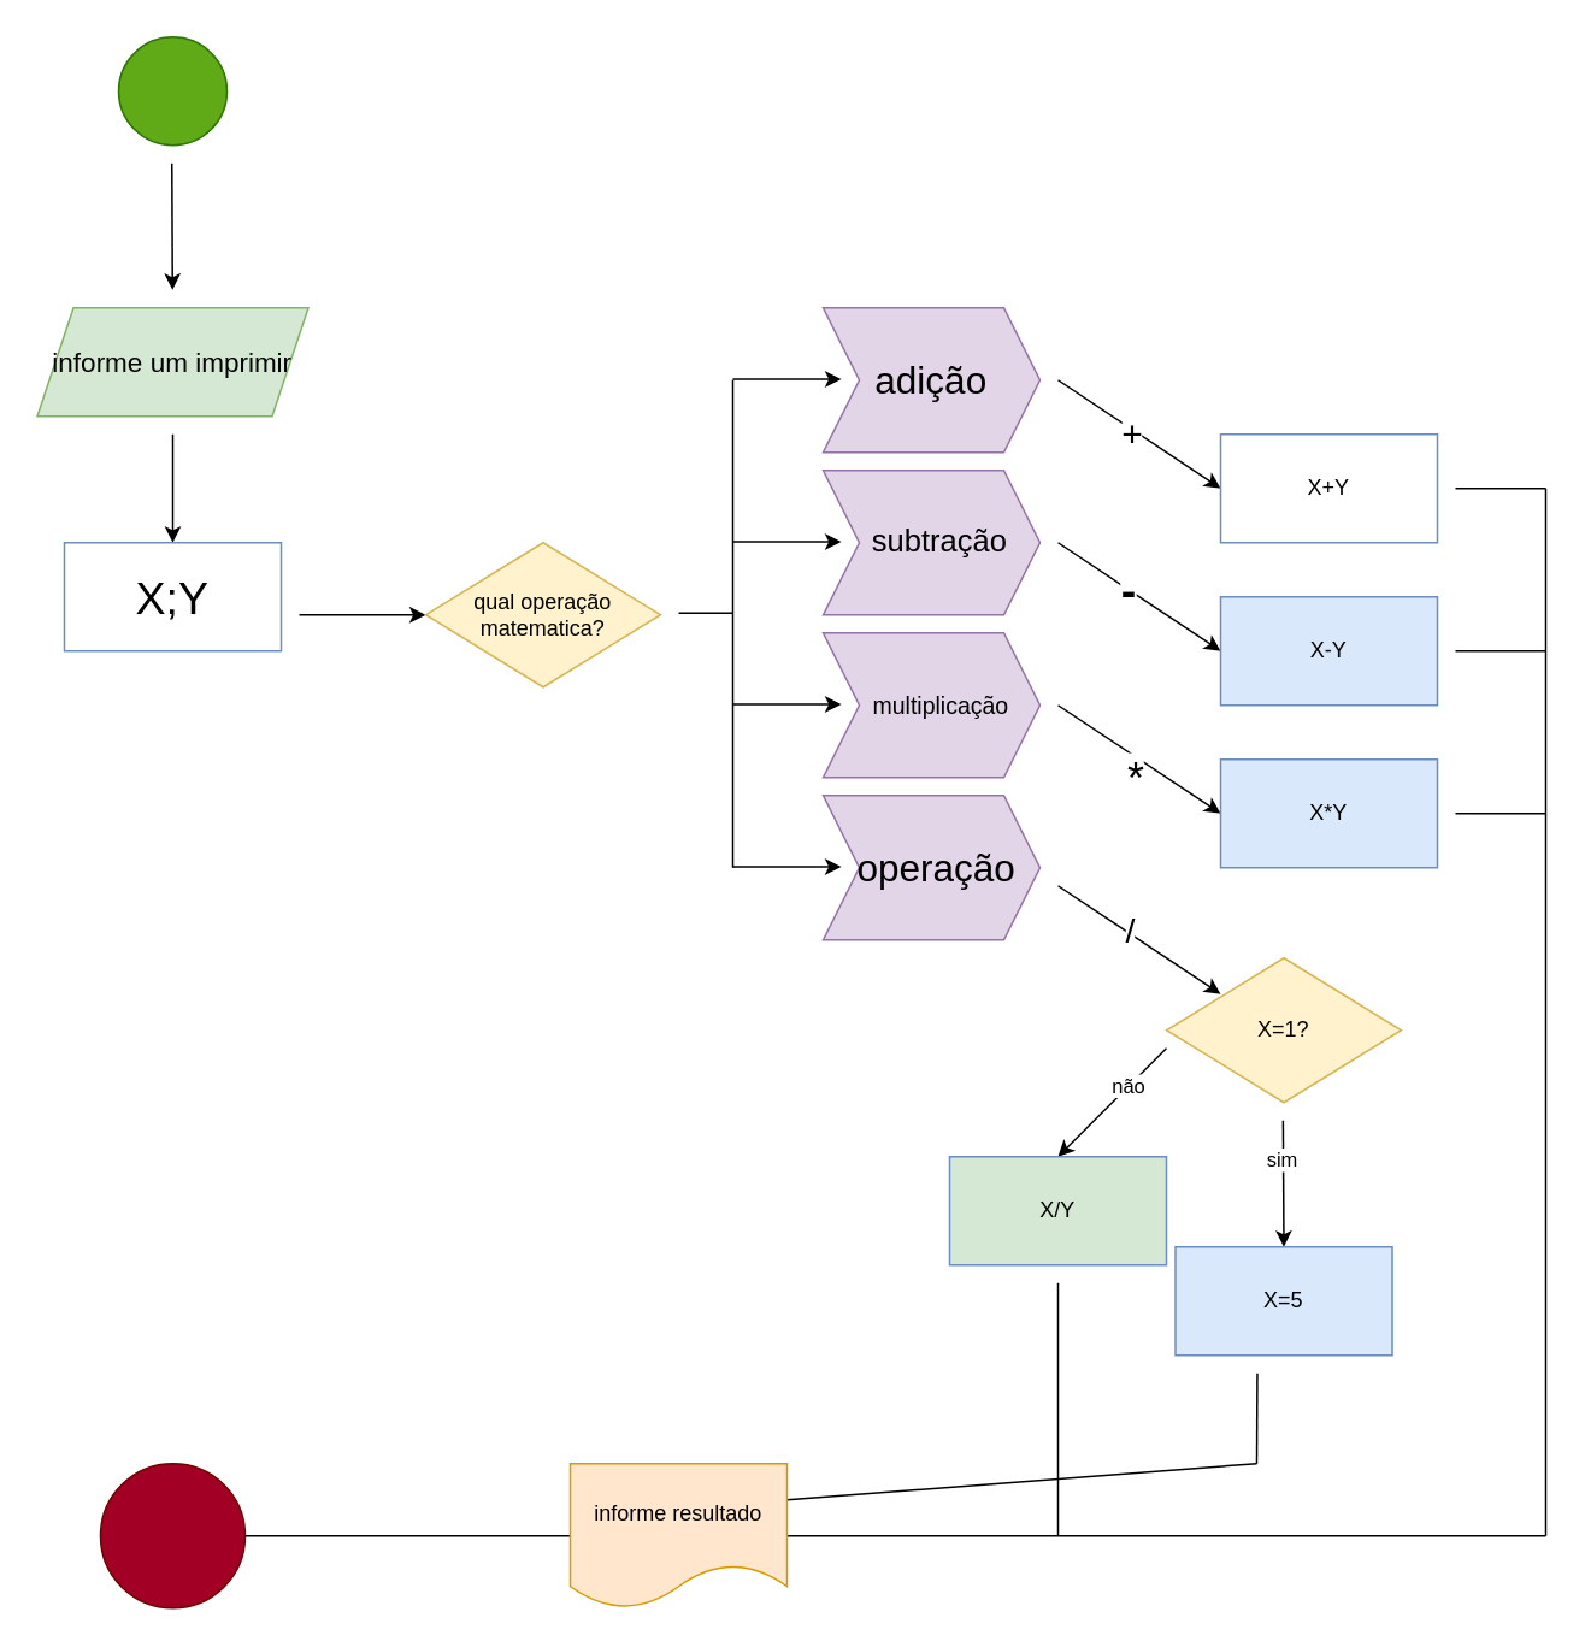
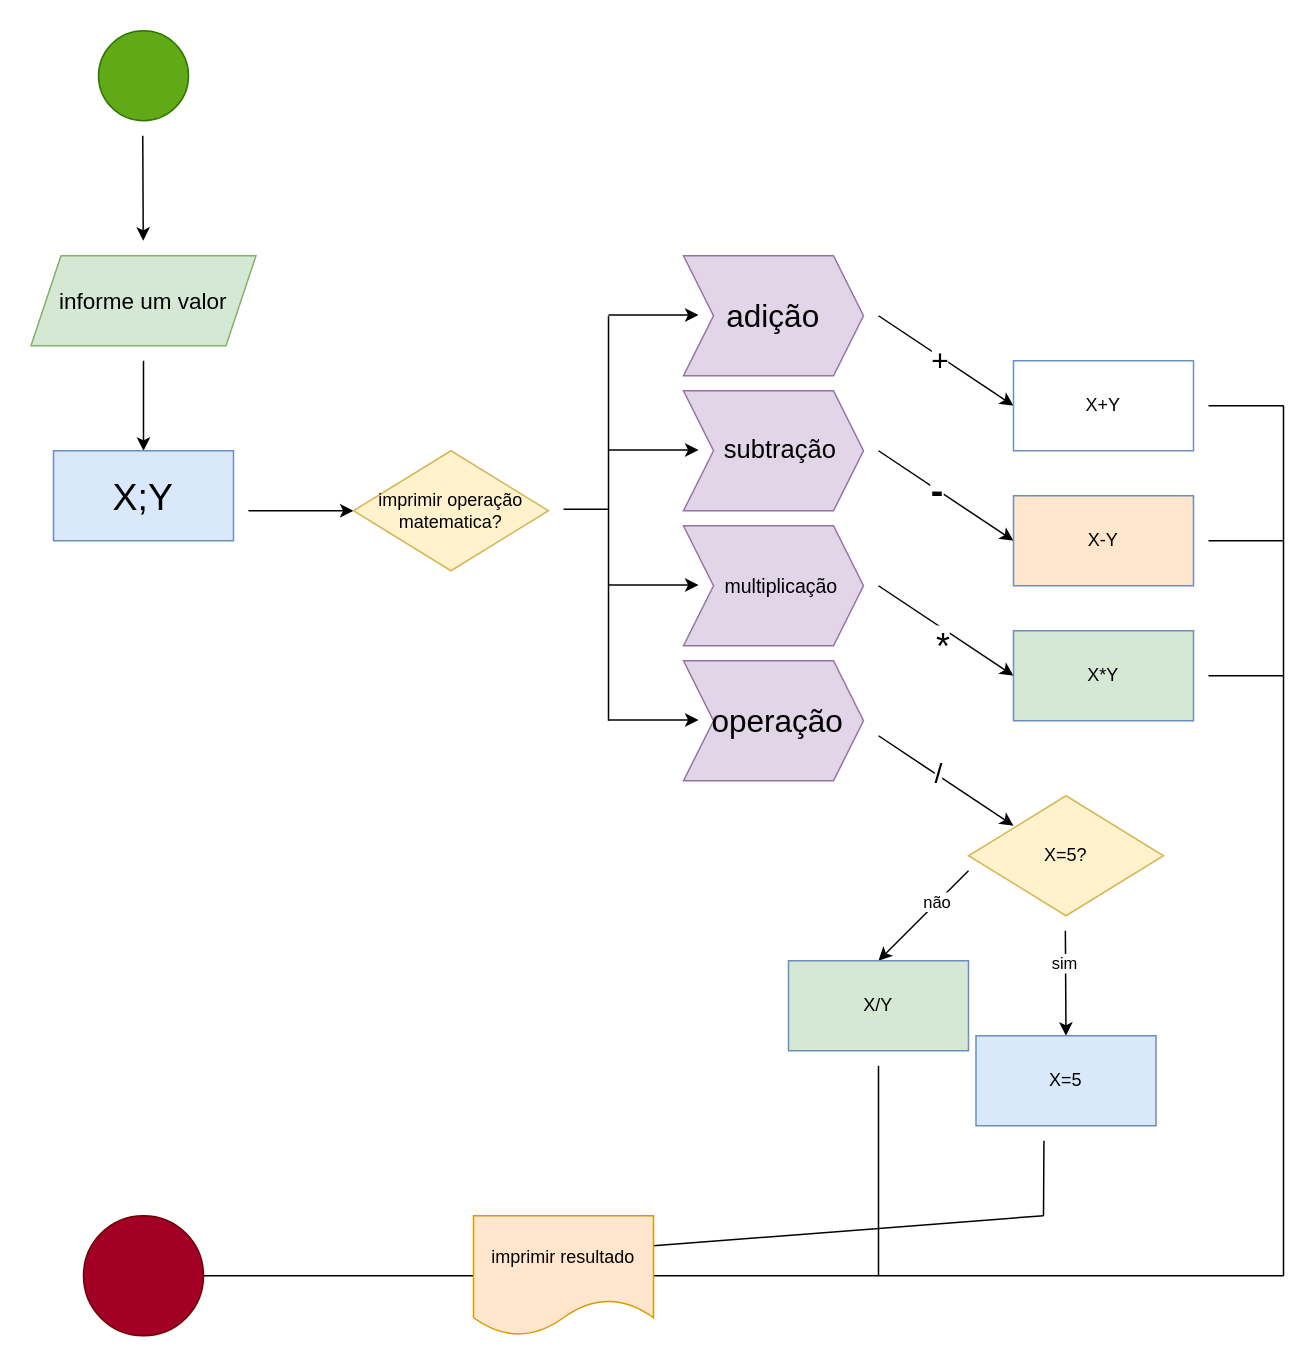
  <mxCell id="0" />
  <mxCell id="1" parent="0" />
  <mxCell id="2" value="" style="ellipse;whiteSpace=wrap;html=1;aspect=fixed;fillColor=#60a917;strokeColor=#2D7600;fontColor=#ffffff;" vertex="1" parent="1"><mxGeometry x="65" y="20" width="60" height="60" as="geometry" /></mxCell>
  <mxCell id="3" value="" style="endArrow=classic;html=1;rounded=0;" edge="1" parent="1"><mxGeometry width="50" height="50" relative="1" as="geometry"><mxPoint x="95" y="240" as="sourcePoint" /><mxPoint x="95" y="300" as="targetPoint" /></mxGeometry></mxCell>
- <mxCell id="4" value="X;Y" style="rounded=0;whiteSpace=wrap;html=1;fillColor=#ffffff;strokeColor=#6c8ebf;fontSize=25;" vertex="1" parent="1"><mxGeometry x="35" y="300" width="120" height="60" as="geometry" /></mxCell>
+ <mxCell id="4" value="X;Y" style="rounded=0;whiteSpace=wrap;html=1;fillColor=#dae8fc;strokeColor=#6c8ebf;fontSize=25;" vertex="1" parent="1"><mxGeometry x="35" y="300" width="120" height="60" as="geometry" /></mxCell>
  <mxCell id="5" value="" style="endArrow=classic;html=1;rounded=0;textDirection=rtl;" edge="1" parent="1"><mxGeometry width="50" height="50" relative="1" as="geometry"><mxPoint x="165" y="340" as="sourcePoint" /><mxPoint x="235" y="340" as="targetPoint" /></mxGeometry></mxCell>
- <mxCell id="6" value="qual operação matematica?" style="rhombus;whiteSpace=wrap;html=1;fillColor=#fff2cc;strokeColor=#d6b656;" vertex="1" parent="1"><mxGeometry x="235" y="300" width="130" height="80" as="geometry" /></mxCell>
+ <mxCell id="6" value="imprimir operação matematica?" style="rhombus;whiteSpace=wrap;html=1;fillColor=#fff2cc;strokeColor=#d6b656;" vertex="1" parent="1"><mxGeometry x="235" y="300" width="130" height="80" as="geometry" /></mxCell>
  <mxCell id="7" value="" style="endArrow=none;html=1;rounded=0;" edge="1" parent="1"><mxGeometry width="50" height="50" relative="1" as="geometry"><mxPoint x="375" y="339" as="sourcePoint" /><mxPoint x="405" y="339" as="targetPoint" /></mxGeometry></mxCell>
  <mxCell id="8" value="" style="endArrow=none;html=1;rounded=0;" edge="1" parent="1"><mxGeometry width="50" height="50" relative="1" as="geometry"><mxPoint x="405" y="480" as="sourcePoint" /><mxPoint x="405" y="210" as="targetPoint" /></mxGeometry></mxCell>
  <mxCell id="9" value="adição" style="shape=step;perimeter=stepPerimeter;whiteSpace=wrap;html=1;fixedSize=1;fillColor=#e1d5e7;strokeColor=#9673a6;fontSize=21;" vertex="1" parent="1"><mxGeometry x="455" y="170" width="120" height="80" as="geometry" /></mxCell>
  <mxCell id="10" value="&amp;nbsp; subtração" style="shape=step;perimeter=stepPerimeter;whiteSpace=wrap;html=1;fixedSize=1;fillColor=#e1d5e7;strokeColor=#9673a6;fontSize=17;" vertex="1" parent="1"><mxGeometry x="455" y="260" width="120" height="80" as="geometry" /></mxCell>
  <mxCell id="11" value="&amp;nbsp; &amp;nbsp;multiplicação" style="shape=step;perimeter=stepPerimeter;whiteSpace=wrap;html=1;fixedSize=1;fillColor=#e1d5e7;strokeColor=#9673a6;fontSize=13;" vertex="1" parent="1"><mxGeometry x="455" y="350" width="120" height="80" as="geometry" /></mxCell>
  <mxCell id="12" value="&lt;font style=&quot;font-size: 21px;&quot;&gt;&amp;nbsp;operação&lt;/font&gt;" style="shape=step;perimeter=stepPerimeter;whiteSpace=wrap;html=1;fixedSize=1;fillColor=#e1d5e7;strokeColor=#9673a6;" vertex="1" parent="1"><mxGeometry x="455" y="440" width="120" height="80" as="geometry" /></mxCell>
  <mxCell id="13" value="" style="endArrow=classic;html=1;rounded=0;" edge="1" parent="1"><mxGeometry width="50" height="50" relative="1" as="geometry"><mxPoint x="405" y="479.5" as="sourcePoint" /><mxPoint x="465" y="479.5" as="targetPoint" /></mxGeometry></mxCell>
  <mxCell id="14" value="" style="endArrow=classic;html=1;rounded=0;" edge="1" parent="1"><mxGeometry width="50" height="50" relative="1" as="geometry"><mxPoint x="405" y="389.5" as="sourcePoint" /><mxPoint x="465" y="389.5" as="targetPoint" /></mxGeometry></mxCell>
  <mxCell id="15" value="" style="endArrow=classic;html=1;rounded=0;" edge="1" parent="1"><mxGeometry width="50" height="50" relative="1" as="geometry"><mxPoint x="405" y="299.5" as="sourcePoint" /><mxPoint x="465" y="299.5" as="targetPoint" /></mxGeometry></mxCell>
  <mxCell id="16" value="" style="endArrow=classic;html=1;rounded=0;" edge="1" parent="1"><mxGeometry width="50" height="50" relative="1" as="geometry"><mxPoint x="405" y="209.5" as="sourcePoint" /><mxPoint x="465" y="209.5" as="targetPoint" /></mxGeometry></mxCell>
  <mxCell id="17" value="" style="endArrow=classic;html=1;rounded=0;" edge="1" parent="1"><mxGeometry width="50" height="50" relative="1" as="geometry"><mxPoint x="94.5" y="90" as="sourcePoint" /><mxPoint x="94.85" y="160" as="targetPoint" /></mxGeometry></mxCell>
- <mxCell id="18" value="informe um imprimir" style="shape=parallelogram;perimeter=parallelogramPerimeter;whiteSpace=wrap;html=1;fixedSize=1;fontSize=15;fillColor=#d5e8d4;strokeColor=#82b366;" vertex="1" parent="1"><mxGeometry x="20" y="170" width="150" height="60" as="geometry" /></mxCell>
+ <mxCell id="18" value="informe um valor" style="shape=parallelogram;perimeter=parallelogramPerimeter;whiteSpace=wrap;html=1;fixedSize=1;fontSize=15;fillColor=#d5e8d4;strokeColor=#82b366;" vertex="1" parent="1"><mxGeometry x="20" y="170" width="150" height="60" as="geometry" /></mxCell>
  <mxCell id="19" value="" style="endArrow=classic;html=1;rounded=0;" edge="1" parent="1"><mxGeometry width="50" height="50" relative="1" as="geometry"><mxPoint x="585" y="210" as="sourcePoint" /><mxPoint x="675" y="270" as="targetPoint" /></mxGeometry></mxCell>
  <mxCell id="20" value="+&lt;div&gt;&lt;br&gt;&lt;/div&gt;" style="edgeLabel;html=1;align=center;verticalAlign=middle;resizable=0;points=[];fontSize=20;" vertex="1" connectable="0" parent="19"><mxGeometry x="-0.166" y="-4" relative="1" as="geometry"><mxPoint x="5" y="12" as="offset" /></mxGeometry></mxCell>
  <mxCell id="21" value="" style="endArrow=classic;html=1;rounded=0;" edge="1" parent="1"><mxGeometry width="50" height="50" relative="1" as="geometry"><mxPoint x="585" y="390" as="sourcePoint" /><mxPoint x="675" y="450" as="targetPoint" /></mxGeometry></mxCell>
  <mxCell id="22" value="*" style="edgeLabel;html=1;align=center;verticalAlign=middle;resizable=0;points=[];fontSize=24;" vertex="1" connectable="0" parent="21"><mxGeometry x="-0.1" y="1" relative="1" as="geometry"><mxPoint x="1" y="14" as="offset" /></mxGeometry></mxCell>
  <mxCell id="23" value="" style="endArrow=classic;html=1;rounded=0;" edge="1" parent="1"><mxGeometry width="50" height="50" relative="1" as="geometry"><mxPoint x="585" y="490" as="sourcePoint" /><mxPoint x="675" y="550" as="targetPoint" /></mxGeometry></mxCell>
  <mxCell id="24" value="/" style="edgeLabel;html=1;align=center;verticalAlign=middle;resizable=0;points=[];fontSize=19;" vertex="1" connectable="0" parent="23"><mxGeometry x="-0.138" y="1" relative="1" as="geometry"><mxPoint as="offset" /></mxGeometry></mxCell>
  <mxCell id="25" value="" style="endArrow=classic;html=1;rounded=0;" edge="1" parent="1"><mxGeometry width="50" height="50" relative="1" as="geometry"><mxPoint x="585" y="300" as="sourcePoint" /><mxPoint x="675" y="360" as="targetPoint" /></mxGeometry></mxCell>
  <mxCell id="26" value="-" style="edgeLabel;html=1;align=center;verticalAlign=middle;resizable=0;points=[];fontSize=25;fontStyle=1" vertex="1" connectable="0" parent="25"><mxGeometry x="-0.145" y="1" relative="1" as="geometry"><mxPoint as="offset" /></mxGeometry></mxCell>
  <mxCell id="27" value="X+Y" style="rounded=0;whiteSpace=wrap;html=1;fillColor=#ffffff;strokeColor=#6c8ebf;" vertex="1" parent="1"><mxGeometry x="675" y="240" width="120" height="60" as="geometry" /></mxCell>
- <mxCell id="28" value="X-Y" style="rounded=0;whiteSpace=wrap;html=1;fillColor=#dae8fc;strokeColor=#6c8ebf;" vertex="1" parent="1"><mxGeometry x="675" y="330" width="120" height="60" as="geometry" /></mxCell>
- <mxCell id="29" value="X*Y" style="rounded=0;whiteSpace=wrap;html=1;fillColor=#dae8fc;strokeColor=#6c8ebf;" vertex="1" parent="1"><mxGeometry x="675" y="420" width="120" height="60" as="geometry" /></mxCell>
+ <mxCell id="28" value="X-Y" style="rounded=0;whiteSpace=wrap;html=1;fillColor=#ffe6cc;strokeColor=#6c8ebf;" vertex="1" parent="1"><mxGeometry x="675" y="330" width="120" height="60" as="geometry" /></mxCell>
+ <mxCell id="29" value="X*Y" style="rounded=0;whiteSpace=wrap;html=1;fillColor=#d5e8d4;strokeColor=#6c8ebf;" vertex="1" parent="1"><mxGeometry x="675" y="420" width="120" height="60" as="geometry" /></mxCell>
  <mxCell id="30" value="" style="endArrow=none;html=1;rounded=0;" edge="1" parent="1"><mxGeometry width="50" height="50" relative="1" as="geometry"><mxPoint x="805" y="270" as="sourcePoint" /><mxPoint x="855" y="270" as="targetPoint" /></mxGeometry></mxCell>
  <mxCell id="31" value="" style="endArrow=none;html=1;rounded=0;" edge="1" parent="1"><mxGeometry width="50" height="50" relative="1" as="geometry"><mxPoint x="805" y="360" as="sourcePoint" /><mxPoint x="855" y="360" as="targetPoint" /></mxGeometry></mxCell>
  <mxCell id="32" value="" style="endArrow=none;html=1;rounded=0;" edge="1" parent="1"><mxGeometry width="50" height="50" relative="1" as="geometry"><mxPoint x="805" y="450" as="sourcePoint" /><mxPoint x="855" y="450" as="targetPoint" /></mxGeometry></mxCell>
  <mxCell id="33" value="" style="endArrow=none;html=1;rounded=0;" edge="1" parent="1"><mxGeometry width="50" height="50" relative="1" as="geometry"><mxPoint x="855" y="850" as="sourcePoint" /><mxPoint x="855" y="270" as="targetPoint" /></mxGeometry></mxCell>
- <mxCell id="34" value="X=1?" style="rhombus;whiteSpace=wrap;html=1;fillColor=#fff2cc;strokeColor=#d6b656;" vertex="1" parent="1"><mxGeometry x="645" y="530" width="130" height="80" as="geometry" /></mxCell>
+ <mxCell id="34" value="X=5?" style="rhombus;whiteSpace=wrap;html=1;fillColor=#fff2cc;strokeColor=#d6b656;" vertex="1" parent="1"><mxGeometry x="645" y="530" width="130" height="80" as="geometry" /></mxCell>
  <mxCell id="35" value="" style="endArrow=classic;html=1;rounded=0;" edge="1" parent="1"><mxGeometry width="50" height="50" relative="1" as="geometry"><mxPoint x="645" y="580" as="sourcePoint" /><mxPoint x="585" y="640" as="targetPoint" /></mxGeometry></mxCell>
  <mxCell id="36" value="não" style="edgeLabel;html=1;align=center;verticalAlign=middle;resizable=0;points=[];" vertex="1" connectable="0" parent="35"><mxGeometry x="-0.272" relative="1" as="geometry"><mxPoint y="-1" as="offset" /></mxGeometry></mxCell>
  <mxCell id="37" value="" style="endArrow=classic;html=1;rounded=0;" edge="1" parent="1"><mxGeometry width="50" height="50" relative="1" as="geometry"><mxPoint x="709.58" y="620" as="sourcePoint" /><mxPoint x="710" y="690" as="targetPoint" /></mxGeometry></mxCell>
  <mxCell id="38" value="sim" style="edgeLabel;html=1;align=center;verticalAlign=middle;resizable=0;points=[];" vertex="1" connectable="0" parent="37"><mxGeometry x="-0.395" y="-1" relative="1" as="geometry"><mxPoint as="offset" /></mxGeometry></mxCell>
  <mxCell id="39" value="X/Y" style="rounded=0;whiteSpace=wrap;html=1;fillColor=#d5e8d4;strokeColor=#6c8ebf;" vertex="1" parent="1"><mxGeometry x="525" y="640" width="120" height="60" as="geometry" /></mxCell>
  <mxCell id="40" value="X=5" style="rounded=0;whiteSpace=wrap;html=1;fillColor=#dae8fc;strokeColor=#6c8ebf;" vertex="1" parent="1"><mxGeometry x="650" y="690" width="120" height="60" as="geometry" /></mxCell>
  <mxCell id="41" value="" style="endArrow=none;html=1;rounded=0;" edge="1" parent="1"><mxGeometry width="50" height="50" relative="1" as="geometry"><mxPoint x="585" y="850" as="sourcePoint" /><mxPoint x="585" y="710" as="targetPoint" /></mxGeometry></mxCell>
  <mxCell id="42" value="" style="endArrow=none;html=1;rounded=0;" edge="1" parent="1"><mxGeometry width="50" height="50" relative="1" as="geometry"><mxPoint x="695" y="810" as="sourcePoint" /><mxPoint x="695.29" y="760" as="targetPoint" /></mxGeometry></mxCell>
  <mxCell id="43" value="" style="endArrow=none;html=1;rounded=0;" edge="1" parent="1" source="49"><mxGeometry width="50" height="50" relative="1" as="geometry"><mxPoint x="105" y="850" as="sourcePoint" /><mxPoint x="855" y="850" as="targetPoint" /></mxGeometry></mxCell>
  <mxCell id="44" value="" style="endArrow=none;html=1;rounded=0;" edge="1" parent="1" target="45"><mxGeometry width="50" height="50" relative="1" as="geometry"><mxPoint x="105" y="850" as="sourcePoint" /><mxPoint x="855" y="850" as="targetPoint" /></mxGeometry></mxCell>
  <mxCell id="45" value="" style="ellipse;whiteSpace=wrap;html=1;aspect=fixed;fillColor=#a20025;fontColor=#ffffff;strokeColor=#6F0000;" vertex="1" parent="1"><mxGeometry x="55" y="810" width="80" height="80" as="geometry" /></mxCell>
  <mxCell id="46" value="" style="endArrow=none;html=1;rounded=0;exitX=1;exitY=0.25;exitDx=0;exitDy=0;" edge="1" parent="1" source="49"><mxGeometry width="50" height="50" relative="1" as="geometry"><mxPoint x="385" y="810" as="sourcePoint" /><mxPoint x="695" y="810" as="targetPoint" /><Array as="points" /></mxGeometry></mxCell>
  <mxCell id="47" value="" style="endArrow=none;html=1;rounded=0;" edge="1" parent="1" target="49"><mxGeometry width="50" height="50" relative="1" as="geometry"><mxPoint x="385" y="810" as="sourcePoint" /><mxPoint x="695" y="810" as="targetPoint" /></mxGeometry></mxCell>
  <mxCell id="48" value="" style="endArrow=none;html=1;rounded=0;" edge="1" parent="1" source="45" target="49"><mxGeometry width="50" height="50" relative="1" as="geometry"><mxPoint x="135" y="850" as="sourcePoint" /><mxPoint x="855" y="850" as="targetPoint" /></mxGeometry></mxCell>
- <mxCell id="49" value="informe resultado" style="shape=document;whiteSpace=wrap;html=1;boundedLbl=1;fillColor=#ffe6cc;strokeColor=#d79b00;" vertex="1" parent="1"><mxGeometry x="315" y="810" width="120" height="80" as="geometry" /></mxCell>
+ <mxCell id="49" value="imprimir resultado" style="shape=document;whiteSpace=wrap;html=1;boundedLbl=1;fillColor=#ffe6cc;strokeColor=#d79b00;" vertex="1" parent="1"><mxGeometry x="315" y="810" width="120" height="80" as="geometry" /></mxCell>
